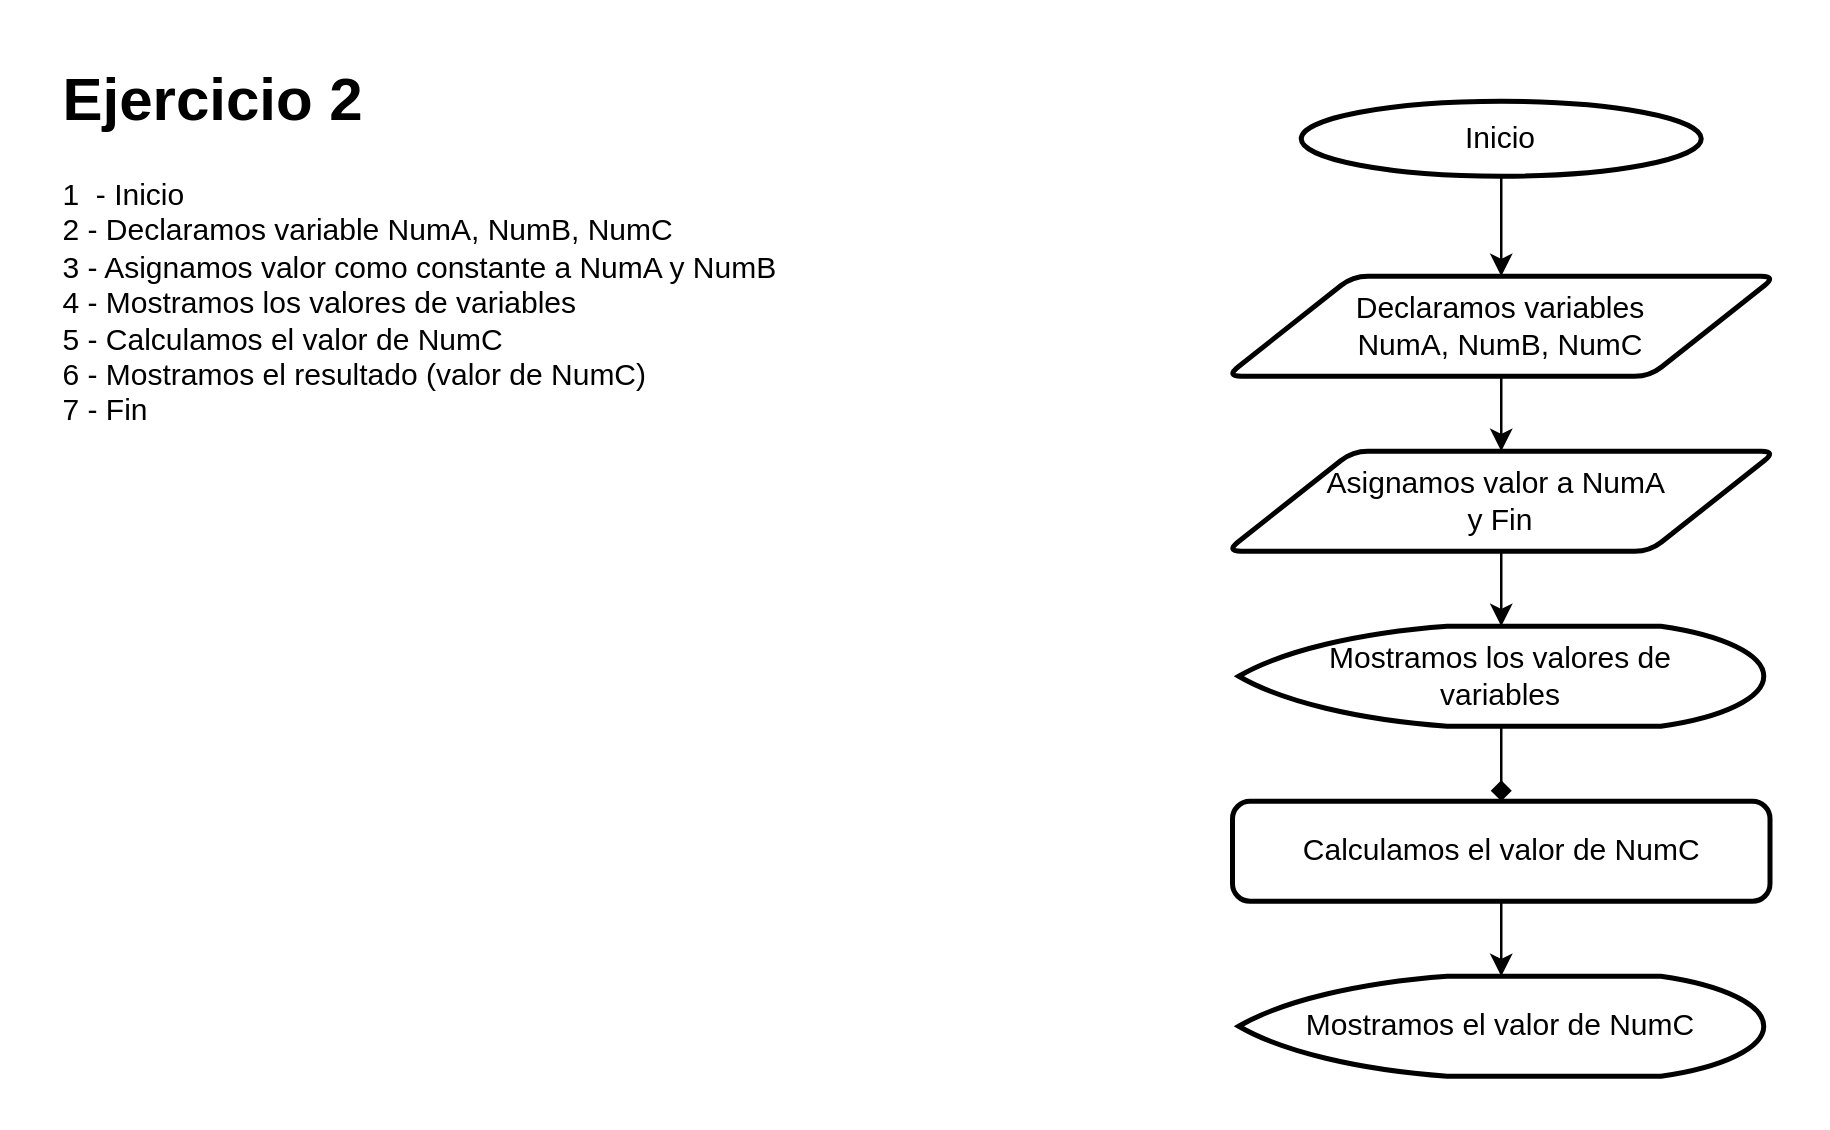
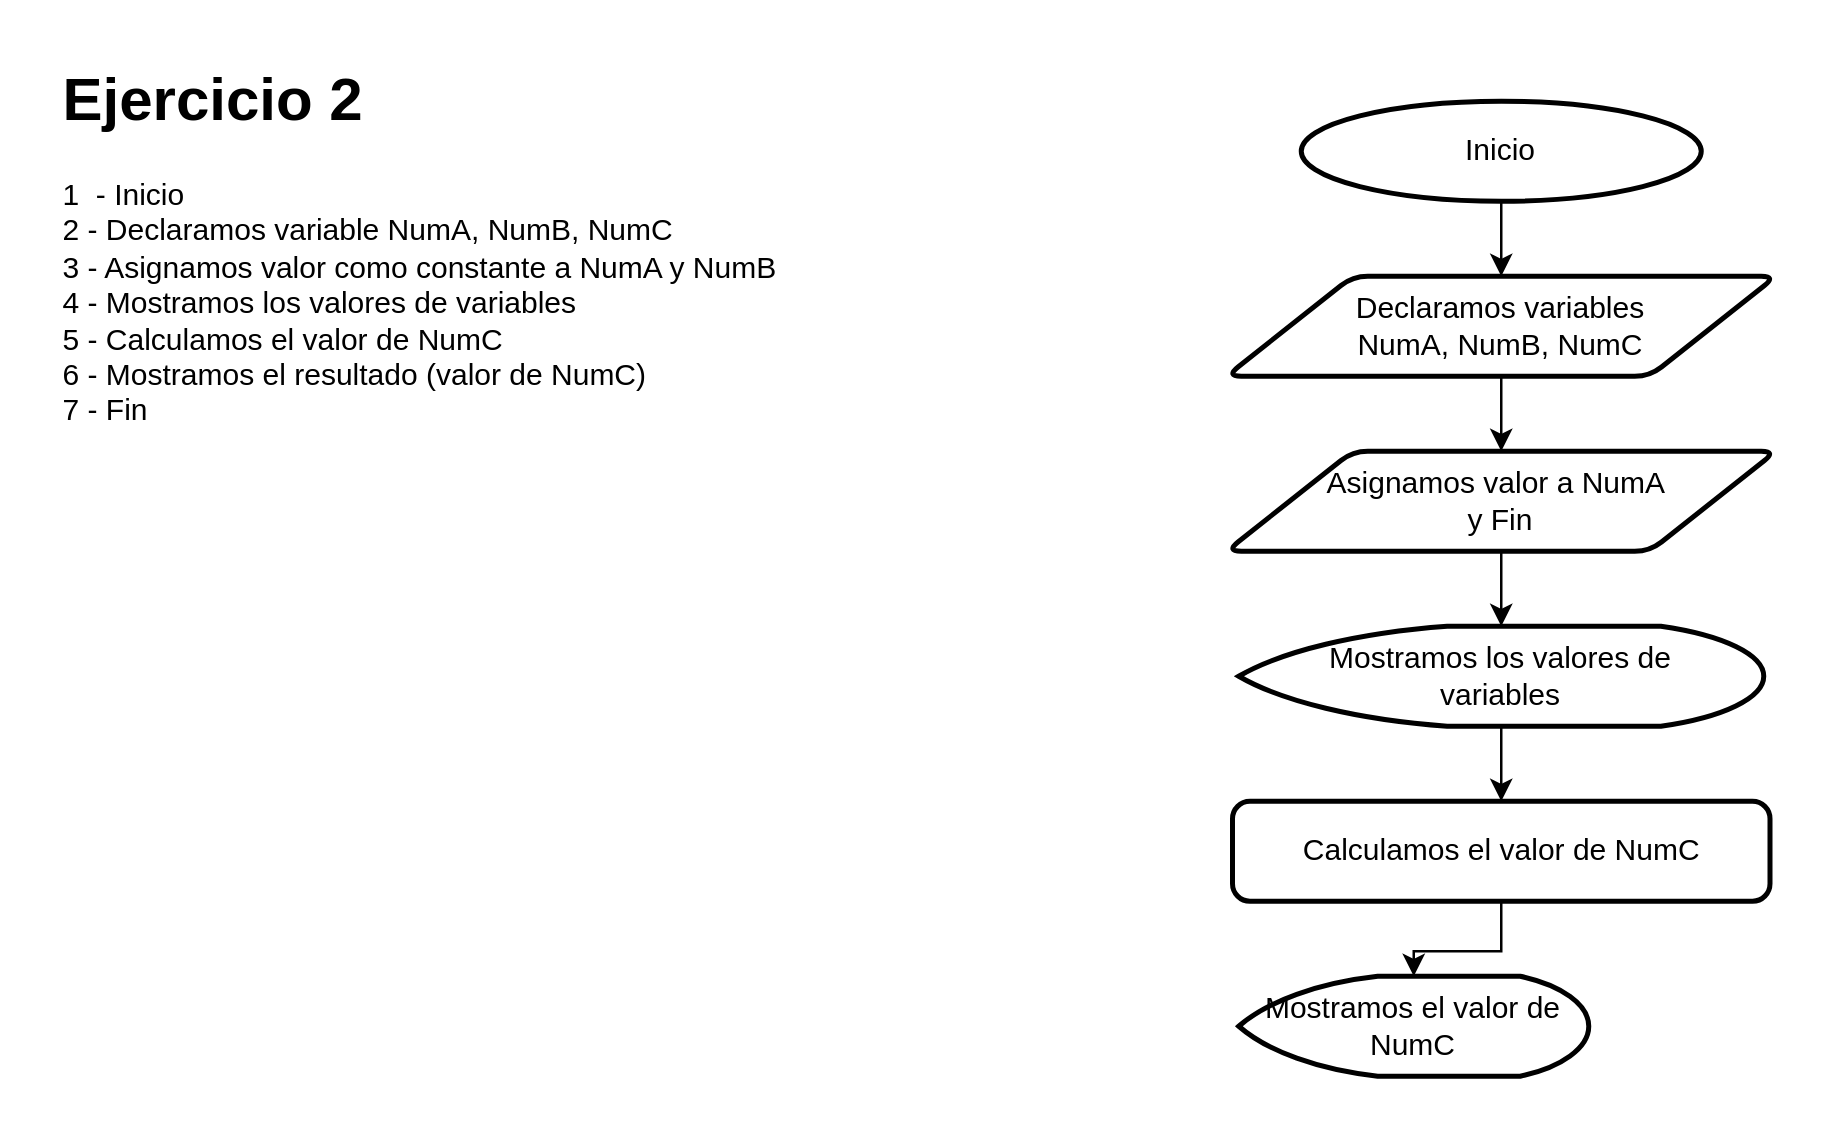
  <mxCell id="0" />
  <mxCell id="1" parent="0" />
  <mxCell id="2" value="&lt;h1&gt;Ejercicio 2&lt;/h1&gt;&lt;p&gt;1&amp;nbsp; - Inicio&lt;br&gt;2 - Declaramos variable NumA, NumB, NumC&lt;br&gt;3 - Asignamos valor como constante a NumA y NumB&lt;br&gt;4 - Mostramos los valores de variables&lt;br&gt;5 - Calculamos el valor de NumC&lt;br&gt;6 - Mostramos el resultado (valor de NumC)&lt;br&gt;7 - Fin&lt;/p&gt;" style="text;html=1;strokeColor=none;fillColor=none;spacing=5;spacingTop=-20;whiteSpace=wrap;overflow=hidden;rounded=0;" vertex="1" parent="1"><mxGeometry x="20" y="20" width="300" height="220" as="geometry" /></mxCell>
  <mxCell id="3" style="edgeStyle=orthogonalEdgeStyle;rounded=0;orthogonalLoop=1;jettySize=auto;html=1;entryX=0.5;entryY=0;entryDx=0;entryDy=0;" edge="1" parent="1" source="4" target="6"><mxGeometry relative="1" as="geometry" /></mxCell>
- <mxCell id="4" value="Inicio" style="strokeWidth=2;html=1;shape=mxgraph.flowchart.start_1;whiteSpace=wrap;" vertex="1" parent="1"><mxGeometry x="520" y="40" width="160" height="30" as="geometry" /></mxCell>
+ <mxCell id="4" value="Inicio" style="strokeWidth=2;html=1;shape=mxgraph.flowchart.start_1;whiteSpace=wrap;" vertex="1" parent="1"><mxGeometry x="520" y="40" width="160" height="40" as="geometry" /></mxCell>
  <mxCell id="5" style="edgeStyle=orthogonalEdgeStyle;rounded=0;orthogonalLoop=1;jettySize=auto;html=1;" edge="1" parent="1" source="6" target="8"><mxGeometry relative="1" as="geometry" /></mxCell>
  <mxCell id="6" value="Declaramos variables &lt;br&gt;NumA, NumB, NumC" style="shape=parallelogram;html=1;strokeWidth=2;perimeter=parallelogramPerimeter;whiteSpace=wrap;rounded=1;arcSize=12;size=0.23;" vertex="1" parent="1"><mxGeometry x="490" y="110" width="220" height="40" as="geometry" /></mxCell>
  <mxCell id="7" style="edgeStyle=orthogonalEdgeStyle;rounded=0;orthogonalLoop=1;jettySize=auto;html=1;" edge="1" parent="1" source="8" target="10"><mxGeometry relative="1" as="geometry" /></mxCell>
  <mxCell id="8" value="Asignamos valor a NumA&amp;nbsp;&lt;br&gt;y Fin" style="shape=parallelogram;html=1;strokeWidth=2;perimeter=parallelogramPerimeter;whiteSpace=wrap;rounded=1;arcSize=12;size=0.23;" vertex="1" parent="1"><mxGeometry x="490" y="180" width="220" height="40" as="geometry" /></mxCell>
- <mxCell id="9" style="edgeStyle=orthogonalEdgeStyle;rounded=0;orthogonalLoop=1;jettySize=auto;html=1;endArrow=diamond;" edge="1" parent="1" source="10" target="12"><mxGeometry relative="1" as="geometry" /></mxCell>
+ <mxCell id="9" style="edgeStyle=orthogonalEdgeStyle;rounded=0;orthogonalLoop=1;jettySize=auto;html=1;" edge="1" parent="1" source="10" target="12"><mxGeometry relative="1" as="geometry" /></mxCell>
  <mxCell id="10" value="Mostramos los valores de&lt;br&gt;variables" style="strokeWidth=2;html=1;shape=mxgraph.flowchart.display;whiteSpace=wrap;" vertex="1" parent="1"><mxGeometry x="495" y="250" width="210" height="40" as="geometry" /></mxCell>
  <mxCell id="11" style="edgeStyle=orthogonalEdgeStyle;rounded=0;orthogonalLoop=1;jettySize=auto;html=1;entryX=0.5;entryY=0;entryDx=0;entryDy=0;entryPerimeter=0;" edge="1" parent="1" source="12" target="13"><mxGeometry relative="1" as="geometry" /></mxCell>
  <mxCell id="12" value="Calculamos el valor de NumC" style="rounded=1;whiteSpace=wrap;html=1;absoluteArcSize=1;arcSize=14;strokeWidth=2;" vertex="1" parent="1"><mxGeometry x="492.5" y="320" width="215" height="40" as="geometry" /></mxCell>
- <mxCell id="13" value="Mostramos el valor de NumC" style="strokeWidth=2;html=1;shape=mxgraph.flowchart.display;whiteSpace=wrap;" vertex="1" parent="1"><mxGeometry x="495" y="390" width="210" height="40" as="geometry" /></mxCell>
+ <mxCell id="13" value="Mostramos el valor de NumC" style="strokeWidth=2;html=1;shape=mxgraph.flowchart.display;whiteSpace=wrap;" vertex="1" parent="1"><mxGeometry x="495" y="390" width="140" height="40" as="geometry" /></mxCell>
